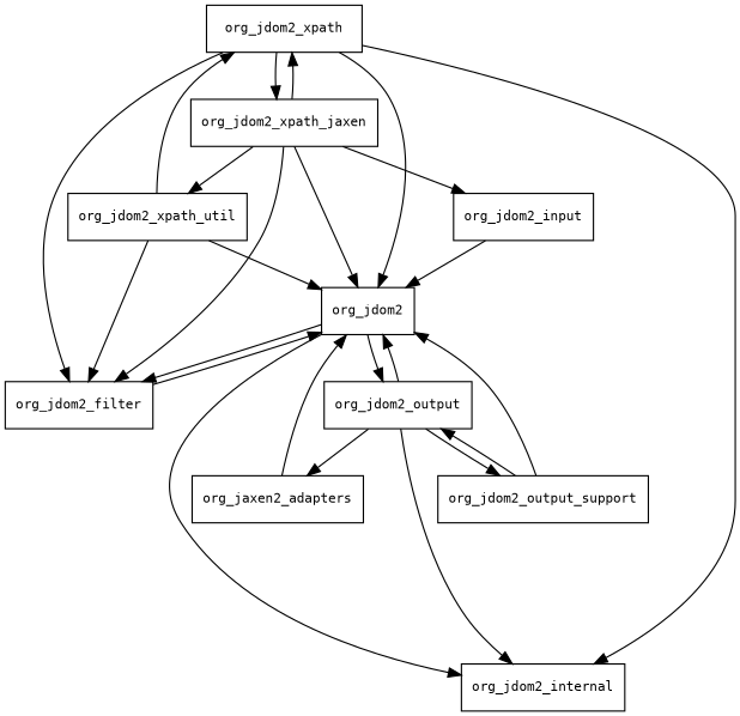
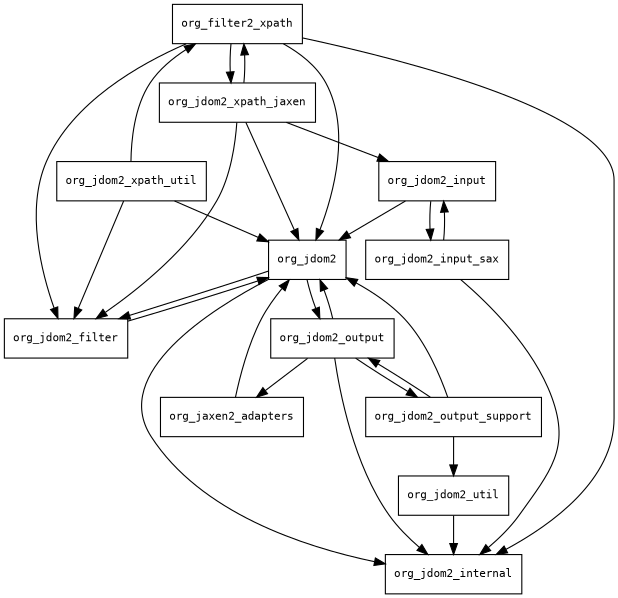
  digraph {
    fontname="DejaVu Sans Mono"
    node [fontname="DejaVu Sans Mono" fontsize=10.0 shape=box]
    edge [fontname="DejaVu Sans Mono"]
    org_jdom2
    org_jdom2_filter
    org_jdom2_internal
    org_jdom2_output
    n5 [label=org_jaxen2_adapters]
    org_jdom2_output_support
+   org_jdom2_util
    org_jdom2_input
-   org_jdom2_xpath
+   org_jdom2_input_sax
+   org_jdom2_xpath [label=org_filter2_xpath]
    org_jdom2_xpath_jaxen
    org_jdom2_xpath_util
    org_jdom2 -> org_jdom2_filter
    org_jdom2 -> org_jdom2_internal
    org_jdom2 -> org_jdom2_output
    org_jdom2_filter -> org_jdom2
    org_jdom2_output -> org_jdom2
    org_jdom2_output -> org_jdom2_internal
    org_jdom2_output -> n5
    org_jdom2_output -> org_jdom2_output_support
    n5 -> org_jdom2
    org_jdom2_output_support -> org_jdom2
    org_jdom2_output_support -> org_jdom2_output
+   org_jdom2_output_support -> org_jdom2_util
+   org_jdom2_util -> org_jdom2_internal
    org_jdom2_input -> org_jdom2
+   org_jdom2_input -> org_jdom2_input_sax
+   org_jdom2_input_sax -> org_jdom2_internal
+   org_jdom2_input_sax -> org_jdom2_input
    org_jdom2_xpath -> org_jdom2
    org_jdom2_xpath -> org_jdom2_filter
    org_jdom2_xpath -> org_jdom2_internal
    org_jdom2_xpath -> org_jdom2_xpath_jaxen
    org_jdom2_xpath_jaxen -> org_jdom2
    org_jdom2_xpath_jaxen -> org_jdom2_filter
    org_jdom2_xpath_jaxen -> org_jdom2_input
    org_jdom2_xpath_jaxen -> org_jdom2_xpath
-   org_jdom2_xpath_jaxen -> org_jdom2_xpath_util
    org_jdom2_xpath_util -> org_jdom2
    org_jdom2_xpath_util -> org_jdom2_filter
    org_jdom2_xpath_util -> org_jdom2_xpath
  }
